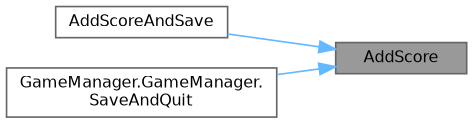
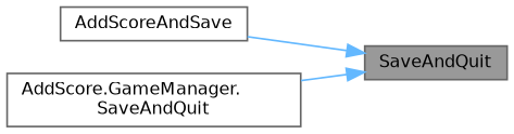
  digraph {
    rankdir=RL
    node [color=grey40 fillcolor=white fontname=Helvetica fontsize=10 shape=box style=filled]
    edge [color=steelblue1 dir=back fontname=Helvetica fontsize=10 labelfontname=Helvetica labelfontsize=10 style=solid]
-   n1 [color=gray40 fillcolor=grey60 fontcolor=black height=0.2 label=AddScore width=0.4]
+   n1 [color=gray40 fillcolor=grey60 fontcolor=black height=0.2 label=SaveAndQuit width=0.4]
    n2 [height=0.2 label=AddScoreAndSave width=0.4]
-   n3 [height=0.2 label="GameManager.GameManager.\lSaveAndQuit" width=0.4]
+   n3 [height=0.2 label="AddScore.GameManager.\lSaveAndQuit" width=0.4]
    n1 -> n2
    n1 -> n3
  }
